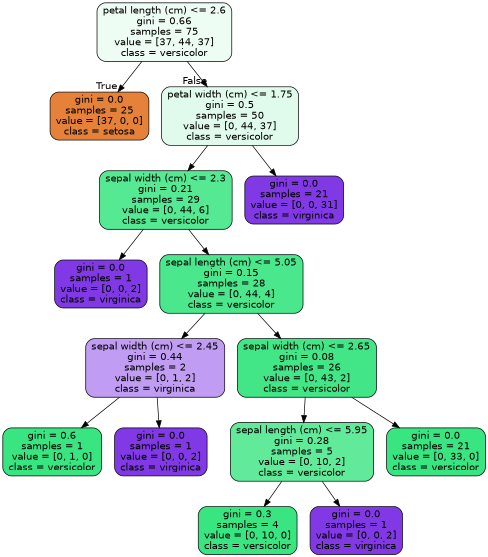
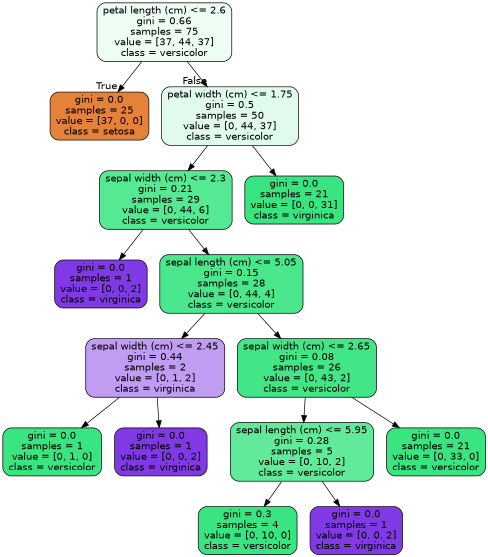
  digraph {
    node [color=black fillcolor="#8139e5" fontname=helvetica shape=box style="filled, rounded"]
    edge [fontname=helvetica]
    n1 [fillcolor="#eefdf4" label="petal length (cm) <= 2.6\ngini = 0.66\nsamples = 75\nvalue = [37, 44, 37]\nclass = versicolor"]
    n2 [fillcolor="#e58139" label="gini = 0.0\nsamples = 25\nvalue = [37, 0, 0]\nclass = setosa"]
    n3 [fillcolor="#e0fbeb" label="petal width (cm) <= 1.75\ngini = 0.5\nsamples = 50\nvalue = [0, 44, 37]\nclass = versicolor"]
    n4 [fillcolor="#54e992" label="sepal width (cm) <= 2.3\ngini = 0.21\nsamples = 29\nvalue = [0, 44, 6]\nclass = versicolor"]
-   n5 [label="gini = 0.0\nsamples = 21\nvalue = [0, 0, 31]\nclass = virginica"]
+   n5 [fillcolor="#39e581" label="gini = 0.0\nsamples = 21\nvalue = [0, 0, 31]\nclass = virginica"]
    n6 [label="gini = 0.0\nsamples = 1\nvalue = [0, 0, 2]\nclass = virginica"]
    n7 [fillcolor="#4be78c" label="sepal length (cm) <= 5.05\ngini = 0.15\nsamples = 28\nvalue = [0, 44, 4]\nclass = versicolor"]
    n8 [fillcolor="#c09cf2" label="sepal width (cm) <= 2.45\ngini = 0.44\nsamples = 2\nvalue = [0, 1, 2]\nclass = virginica"]
    n9 [fillcolor="#42e687" label="sepal width (cm) <= 2.65\ngini = 0.08\nsamples = 26\nvalue = [0, 43, 2]\nclass = versicolor"]
-   n10 [fillcolor="#39e581" label="gini = 0.6\nsamples = 1\nvalue = [0, 1, 0]\nclass = versicolor"]
+   n10 [fillcolor="#39e581" label="gini = 0.0\nsamples = 1\nvalue = [0, 1, 0]\nclass = versicolor"]
    n11 [label="gini = 0.0\nsamples = 1\nvalue = [0, 0, 2]\nclass = virginica"]
    n12 [fillcolor="#61ea9a" label="sepal length (cm) <= 5.95\ngini = 0.28\nsamples = 5\nvalue = [0, 10, 2]\nclass = versicolor"]
    n13 [fillcolor="#39e581" label="gini = 0.0\nsamples = 21\nvalue = [0, 33, 0]\nclass = versicolor"]
    n14 [fillcolor="#39e581" label="gini = 0.3\nsamples = 4\nvalue = [0, 10, 0]\nclass = versicolor"]
    n15 [label="gini = 0.0\nsamples = 1\nvalue = [0, 0, 2]\nclass = virginica"]
    n1 -> n2 [headlabel=True labelangle=45 labeldistance=2.5]
    n1 -> n3 [headlabel=False labelangle=-45 labeldistance=2.5]
    n3 -> n4
    n3 -> n5
    n4 -> n6
    n4 -> n7
    n7 -> n8
    n7 -> n9
    n8 -> n10
    n8 -> n11
    n9 -> n12
    n9 -> n13
    n12 -> n14
    n12 -> n15
  }
